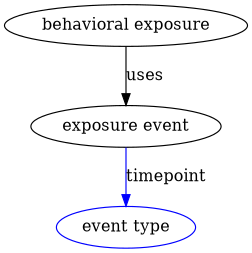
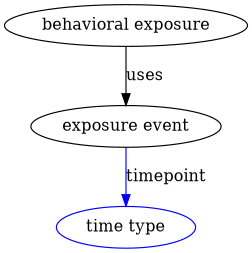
  digraph {
    n1 [height=0.5 label="behavioral exposure" width=2.2748]
    "exposure event" [height=0.5 width=1.7693]
-   n3 [color=blue height=0.5 label="event type" width=1.2277]
+   n3 [color=blue height=0.5 label="time type" width=1.2277]
    n1 -> "exposure event" [label=uses]
    "exposure event" -> n3 [color=blue label=timepoint style=solid]
  }
